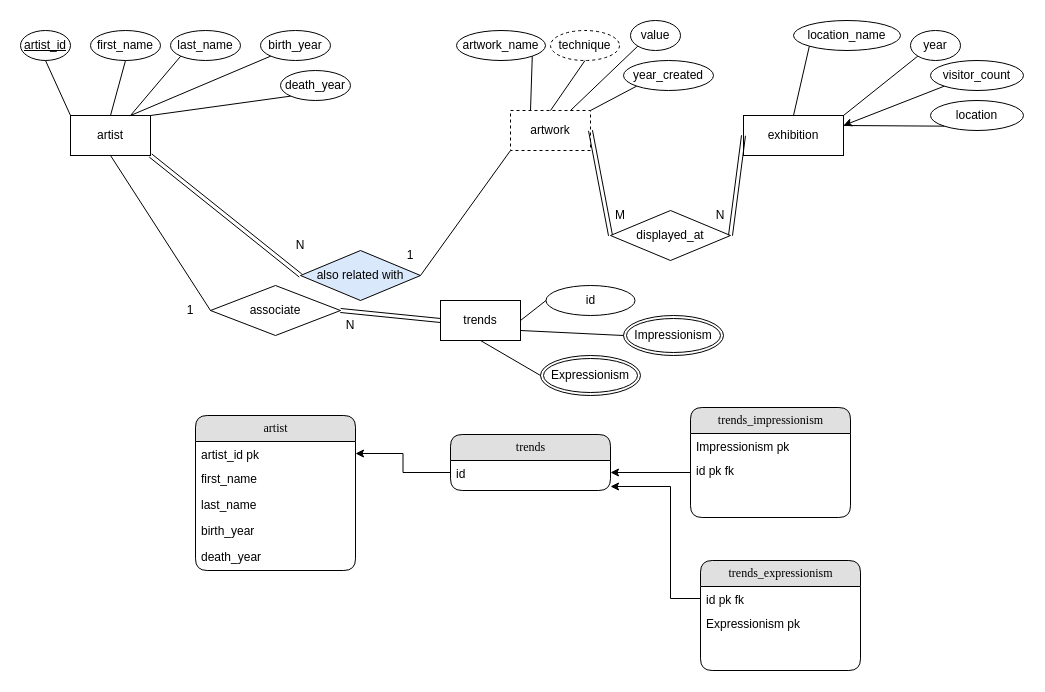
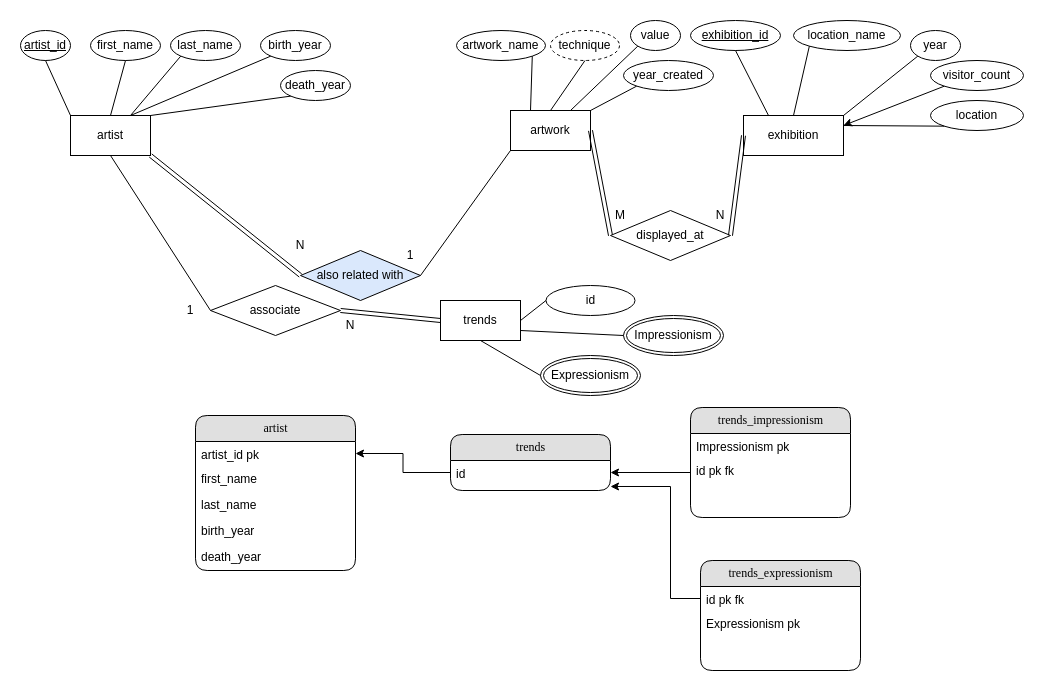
  <mxCell id="0" />
  <mxCell id="1" parent="0" />
  <mxCell id="2" value="trends" style="swimlane;html=1;fontStyle=0;childLayout=stackLayout;horizontal=1;startSize=26;fillColor=#e0e0e0;horizontalStack=0;resizeParent=1;resizeLast=0;collapsible=1;marginBottom=0;swimlaneFillColor=#ffffff;align=center;rounded=1;shadow=0;comic=0;labelBackgroundColor=none;strokeWidth=1;fontFamily=Verdana;fontSize=12" parent="1" vertex="1"><mxGeometry x="450" y="434" width="160" height="56" as="geometry" /></mxCell>
  <mxCell id="3" value="id" style="text;html=1;strokeColor=none;fillColor=none;spacingLeft=4;spacingRight=4;whiteSpace=wrap;overflow=hidden;rotatable=0;points=[[0,0.5],[1,0.5]];portConstraint=eastwest;" parent="2" vertex="1"><mxGeometry y="26" width="160" height="24" as="geometry" /></mxCell>
  <mxCell id="4" style="edgeStyle=none;curved=1;rounded=0;orthogonalLoop=1;jettySize=auto;html=1;entryX=0;entryY=0.5;entryDx=0;entryDy=0;fontSize=12;startSize=8;endSize=8;" parent="2" source="3" target="3" edge="1"><mxGeometry relative="1" as="geometry" /></mxCell>
  <mxCell id="5" value="artist" style="swimlane;html=1;fontStyle=0;childLayout=stackLayout;horizontal=1;startSize=26;fillColor=#e0e0e0;horizontalStack=0;resizeParent=1;resizeLast=0;collapsible=1;marginBottom=0;swimlaneFillColor=#ffffff;align=center;rounded=1;shadow=0;comic=0;labelBackgroundColor=none;strokeWidth=1;fontFamily=Verdana;fontSize=12" parent="1" vertex="1"><mxGeometry x="195" y="415" width="160" height="155" as="geometry" /></mxCell>
  <mxCell id="6" value="artist_id pk" style="text;html=1;strokeColor=none;fillColor=none;spacingLeft=4;spacingRight=4;whiteSpace=wrap;overflow=hidden;rotatable=0;points=[[0,0.5],[1,0.5]];portConstraint=eastwest;" parent="5" vertex="1"><mxGeometry y="26" width="160" height="24" as="geometry" /></mxCell>
  <mxCell id="7" value="first_name" style="text;html=1;strokeColor=none;fillColor=none;spacingLeft=4;spacingRight=4;whiteSpace=wrap;overflow=hidden;rotatable=0;points=[[0,0.5],[1,0.5]];portConstraint=eastwest;" parent="5" vertex="1"><mxGeometry y="50" width="160" height="26" as="geometry" /></mxCell>
  <mxCell id="8" value="last_name" style="text;html=1;strokeColor=none;fillColor=none;spacingLeft=4;spacingRight=4;whiteSpace=wrap;overflow=hidden;rotatable=0;points=[[0,0.5],[1,0.5]];portConstraint=eastwest;" parent="5" vertex="1"><mxGeometry y="76" width="160" height="26" as="geometry" /></mxCell>
  <mxCell id="9" value="birth_year" style="text;html=1;strokeColor=none;fillColor=none;spacingLeft=4;spacingRight=4;whiteSpace=wrap;overflow=hidden;rotatable=0;points=[[0,0.5],[1,0.5]];portConstraint=eastwest;" vertex="1" parent="5"><mxGeometry y="102" width="160" height="26" as="geometry" /></mxCell>
  <mxCell id="10" value="death_year" style="text;html=1;strokeColor=none;fillColor=none;spacingLeft=4;spacingRight=4;whiteSpace=wrap;overflow=hidden;rotatable=0;points=[[0,0.5],[1,0.5]];portConstraint=eastwest;" vertex="1" parent="5"><mxGeometry y="128" width="160" height="26" as="geometry" /></mxCell>
  <mxCell id="11" value="artist" style="rounded=0;whiteSpace=wrap;html=1;" vertex="1" parent="1"><mxGeometry x="70" y="115" width="80" height="40" as="geometry" /></mxCell>
- <mxCell id="12" value="artwork" style="rounded=0;whiteSpace=wrap;html=1;dashed=1;" vertex="1" parent="1"><mxGeometry x="510" y="110" width="80" height="40" as="geometry" /></mxCell>
+ <mxCell id="12" value="artwork" style="rounded=0;whiteSpace=wrap;html=1;" vertex="1" parent="1"><mxGeometry x="510" y="110" width="80" height="40" as="geometry" /></mxCell>
  <mxCell id="13" value="exhibition" style="rounded=0;whiteSpace=wrap;html=1;" vertex="1" parent="1"><mxGeometry x="743" y="115" width="100" height="40" as="geometry" /></mxCell>
  <mxCell id="14" value="first_name" style="ellipse;whiteSpace=wrap;html=1;" vertex="1" parent="1"><mxGeometry x="90" y="30" width="70" height="30" as="geometry" /></mxCell>
  <mxCell id="15" value="last_name" style="ellipse;whiteSpace=wrap;html=1;" vertex="1" parent="1"><mxGeometry x="170" y="30" width="70" height="30" as="geometry" /></mxCell>
  <mxCell id="16" value="&lt;u&gt;artist_id&lt;/u&gt;" style="ellipse;whiteSpace=wrap;html=1;" vertex="1" parent="1"><mxGeometry x="20" y="30" width="50" height="30" as="geometry" /></mxCell>
  <mxCell id="17" value="" style="endArrow=none;html=1;rounded=0;entryX=0.5;entryY=0;entryDx=0;entryDy=0;exitX=0.5;exitY=1;exitDx=0;exitDy=0;" edge="1" parent="1" source="14" target="11"><mxGeometry width="50" height="50" relative="1" as="geometry"><mxPoint x="350" y="50" as="sourcePoint" /><mxPoint x="570" y="290" as="targetPoint" /></mxGeometry></mxCell>
  <mxCell id="18" value="" style="endArrow=none;html=1;rounded=0;exitX=0;exitY=1;exitDx=0;exitDy=0;entryX=0.75;entryY=0;entryDx=0;entryDy=0;" edge="1" parent="1" source="15" target="11"><mxGeometry width="50" height="50" relative="1" as="geometry"><mxPoint x="350" y="30" as="sourcePoint" /><mxPoint x="330" y="50" as="targetPoint" /></mxGeometry></mxCell>
  <mxCell id="19" value="" style="endArrow=none;html=1;rounded=0;exitX=0;exitY=0;exitDx=0;exitDy=0;entryX=0.5;entryY=1;entryDx=0;entryDy=0;" edge="1" parent="1" source="11" target="16"><mxGeometry width="50" height="50" relative="1" as="geometry"><mxPoint x="320" y="110" as="sourcePoint" /><mxPoint x="330" y="60" as="targetPoint" /></mxGeometry></mxCell>
  <mxCell id="20" value="technique" style="ellipse;whiteSpace=wrap;html=1;dashed=1;" vertex="1" parent="1"><mxGeometry x="550" y="30" width="69" height="30" as="geometry" /></mxCell>
  <mxCell id="21" value="" style="endArrow=none;html=1;rounded=0;exitX=0.5;exitY=0;exitDx=0;exitDy=0;entryX=0.5;entryY=1;entryDx=0;entryDy=0;" edge="1" parent="1" source="12" target="20"><mxGeometry width="50" height="50" relative="1" as="geometry"><mxPoint x="579" y="115" as="sourcePoint" /><mxPoint x="589" y="65" as="targetPoint" /></mxGeometry></mxCell>
+ <mxCell id="22" value="&lt;u&gt;exhibition_id&lt;/u&gt;" style="ellipse;whiteSpace=wrap;html=1;" vertex="1" parent="1"><mxGeometry x="690" y="20" width="90" height="30" as="geometry" /></mxCell>
  <mxCell id="23" value="location_name" style="ellipse;whiteSpace=wrap;html=1;" vertex="1" parent="1"><mxGeometry x="793" y="20" width="107" height="30" as="geometry" /></mxCell>
  <mxCell id="24" value="" style="endArrow=none;html=1;rounded=0;entryX=0.5;entryY=0;entryDx=0;entryDy=0;exitX=0;exitY=1;exitDx=0;exitDy=0;" edge="1" parent="1" source="23" target="13"><mxGeometry width="50" height="50" relative="1" as="geometry"><mxPoint x="800" y="40" as="sourcePoint" /><mxPoint x="789" y="155" as="targetPoint" /></mxGeometry></mxCell>
+ <mxCell id="25" value="" style="endArrow=none;html=1;rounded=0;exitX=0.5;exitY=1;exitDx=0;exitDy=0;entryX=0.25;entryY=0;entryDx=0;entryDy=0;" edge="1" parent="1" source="22" target="13"><mxGeometry width="50" height="50" relative="1" as="geometry"><mxPoint x="759" y="205" as="sourcePoint" /><mxPoint x="769" y="155" as="targetPoint" /></mxGeometry></mxCell>
  <mxCell id="26" value="artwork_name" style="ellipse;whiteSpace=wrap;html=1;" vertex="1" parent="1"><mxGeometry x="456" y="30" width="89" height="30" as="geometry" /></mxCell>
  <mxCell id="27" value="value" style="ellipse;whiteSpace=wrap;html=1;" vertex="1" parent="1"><mxGeometry x="630" y="20" width="50" height="30" as="geometry" /></mxCell>
  <mxCell id="28" value="" style="endArrow=none;html=1;rounded=0;exitX=0;exitY=1;exitDx=0;exitDy=0;entryX=0.75;entryY=0;entryDx=0;entryDy=0;" edge="1" parent="1" source="27" target="12"><mxGeometry width="50" height="50" relative="1" as="geometry"><mxPoint x="569" y="215" as="sourcePoint" /><mxPoint x="589" y="155" as="targetPoint" /></mxGeometry></mxCell>
  <mxCell id="29" value="" style="endArrow=none;html=1;rounded=0;exitX=1;exitY=1;exitDx=0;exitDy=0;entryX=0.25;entryY=0;entryDx=0;entryDy=0;" edge="1" parent="1" source="26" target="12"><mxGeometry width="50" height="50" relative="1" as="geometry"><mxPoint x="559" y="205" as="sourcePoint" /><mxPoint x="569" y="155" as="targetPoint" /></mxGeometry></mxCell>
  <mxCell id="30" value="year" style="ellipse;whiteSpace=wrap;html=1;" vertex="1" parent="1"><mxGeometry x="910" y="30" width="50" height="30" as="geometry" /></mxCell>
  <mxCell id="31" value="" style="endArrow=none;html=1;rounded=0;entryX=1;entryY=0;entryDx=0;entryDy=0;exitX=0;exitY=1;exitDx=0;exitDy=0;" edge="1" parent="1" source="30" target="13"><mxGeometry width="50" height="50" relative="1" as="geometry"><mxPoint x="949" y="65" as="sourcePoint" /><mxPoint x="910" y="140" as="targetPoint" /></mxGeometry></mxCell>
  <mxCell id="32" value="" style="endArrow=none;html=1;rounded=0;exitX=1;exitY=0.5;exitDx=0;exitDy=0;entryX=0;entryY=0.5;entryDx=0;entryDy=0;shape=link;" edge="1" parent="1" source="12" target="33"><mxGeometry width="50" height="50" relative="1" as="geometry"><mxPoint x="370.002" y="129.997" as="sourcePoint" /><mxPoint x="480" y="220" as="targetPoint" /></mxGeometry></mxCell>
  <mxCell id="33" value="displayed_at" style="rhombus;whiteSpace=wrap;html=1;" vertex="1" parent="1"><mxGeometry x="610" y="210" width="120" height="50" as="geometry" /></mxCell>
  <mxCell id="34" value="" style="endArrow=none;html=1;rounded=0;exitX=1;exitY=0.5;exitDx=0;exitDy=0;entryX=0;entryY=0.5;entryDx=0;entryDy=0;shape=link;" edge="1" parent="1" source="33" target="13"><mxGeometry width="50" height="50" relative="1" as="geometry"><mxPoint x="510.002" y="169.997" as="sourcePoint" /><mxPoint x="550.001" y="209.999" as="targetPoint" /></mxGeometry></mxCell>
  <mxCell id="35" value="M" style="text;html=1;strokeColor=none;fillColor=none;align=center;verticalAlign=middle;whiteSpace=wrap;rounded=0;" vertex="1" parent="1"><mxGeometry x="610" y="200" width="20" height="30" as="geometry" /></mxCell>
  <mxCell id="36" value="N" style="text;html=1;strokeColor=none;fillColor=none;align=center;verticalAlign=middle;whiteSpace=wrap;rounded=0;" vertex="1" parent="1"><mxGeometry x="710" y="200" width="20" height="30" as="geometry" /></mxCell>
  <mxCell id="37" value="birth_year" style="ellipse;whiteSpace=wrap;html=1;" vertex="1" parent="1"><mxGeometry x="260" y="30" width="70" height="30" as="geometry" /></mxCell>
  <mxCell id="38" value="" style="endArrow=none;html=1;rounded=0;exitX=0;exitY=1;exitDx=0;exitDy=0;entryX=0.75;entryY=0;entryDx=0;entryDy=0;" edge="1" parent="1" source="37" target="11"><mxGeometry width="50" height="50" relative="1" as="geometry"><mxPoint x="430" y="20" as="sourcePoint" /><mxPoint x="430" y="100" as="targetPoint" /></mxGeometry></mxCell>
  <mxCell id="39" value="death_year" style="ellipse;whiteSpace=wrap;html=1;" vertex="1" parent="1"><mxGeometry x="280" y="70" width="70" height="30" as="geometry" /></mxCell>
  <mxCell id="40" value="" style="endArrow=none;html=1;rounded=0;exitX=0;exitY=1;exitDx=0;exitDy=0;entryX=1;entryY=0;entryDx=0;entryDy=0;" edge="1" parent="1" source="39" target="11"><mxGeometry width="50" height="50" relative="1" as="geometry"><mxPoint x="450" y="60" as="sourcePoint" /><mxPoint x="120" y="180" as="targetPoint" /></mxGeometry></mxCell>
  <mxCell id="41" value="year_created" style="ellipse;whiteSpace=wrap;html=1;" vertex="1" parent="1"><mxGeometry x="623" y="60" width="90" height="30" as="geometry" /></mxCell>
  <mxCell id="42" value="" style="endArrow=none;html=1;rounded=0;exitX=0;exitY=1;exitDx=0;exitDy=0;entryX=1;entryY=0;entryDx=0;entryDy=0;" edge="1" parent="1" source="41" target="12"><mxGeometry width="50" height="50" relative="1" as="geometry"><mxPoint x="599" y="260" as="sourcePoint" /><mxPoint x="600" y="155" as="targetPoint" /></mxGeometry></mxCell>
  <mxCell id="43" value="visitor_count" style="ellipse;whiteSpace=wrap;html=1;" vertex="1" parent="1"><mxGeometry x="930" y="60" width="93" height="30" as="geometry" /></mxCell>
  <mxCell id="44" value="" style="endArrow=classic;html=1;rounded=0;entryX=1;entryY=0.25;entryDx=0;entryDy=0;exitX=0;exitY=1;exitDx=0;exitDy=0;" edge="1" parent="1" source="43" target="13"><mxGeometry width="50" height="50" relative="1" as="geometry"><mxPoint x="1006" y="100" as="sourcePoint" /><mxPoint x="900" y="150" as="targetPoint" /></mxGeometry></mxCell>
  <mxCell id="45" value="location" style="ellipse;whiteSpace=wrap;html=1;" vertex="1" parent="1"><mxGeometry x="930" y="100" width="93" height="30" as="geometry" /></mxCell>
  <mxCell id="46" value="" style="endArrow=none;html=1;rounded=0;entryX=1;entryY=0.25;entryDx=0;entryDy=0;exitX=0;exitY=1;exitDx=0;exitDy=0;" edge="1" parent="1" source="45" target="13"><mxGeometry width="50" height="50" relative="1" as="geometry"><mxPoint x="1016" y="160" as="sourcePoint" /><mxPoint x="853" y="185" as="targetPoint" /></mxGeometry></mxCell>
  <mxCell id="47" value="" style="endArrow=none;html=1;rounded=0;exitX=1;exitY=1;exitDx=0;exitDy=0;entryX=0;entryY=0.5;entryDx=0;entryDy=0;shape=link;" edge="1" parent="1" source="11" target="48"><mxGeometry width="50" height="50" relative="1" as="geometry"><mxPoint x="150" y="195" as="sourcePoint" /><mxPoint x="170" y="290" as="targetPoint" /></mxGeometry></mxCell>
  <mxCell id="48" value="also related with" style="rhombus;whiteSpace=wrap;html=1;fillColor=#dae8fc;" vertex="1" parent="1"><mxGeometry x="300" y="250" width="120" height="50" as="geometry" /></mxCell>
  <mxCell id="49" value="1" style="text;html=1;strokeColor=none;fillColor=none;align=center;verticalAlign=middle;whiteSpace=wrap;rounded=0;" vertex="1" parent="1"><mxGeometry x="400" y="240" width="20" height="30" as="geometry" /></mxCell>
  <mxCell id="50" value="N" style="text;html=1;strokeColor=none;fillColor=none;align=center;verticalAlign=middle;whiteSpace=wrap;rounded=0;" vertex="1" parent="1"><mxGeometry x="290" y="230" width="20" height="30" as="geometry" /></mxCell>
  <mxCell id="51" value="" style="endArrow=none;html=1;rounded=0;exitX=1;exitY=0.5;exitDx=0;exitDy=0;entryX=0;entryY=1;entryDx=0;entryDy=0;" edge="1" parent="1" source="48" target="12"><mxGeometry width="50" height="50" relative="1" as="geometry"><mxPoint x="425.5" y="250" as="sourcePoint" /><mxPoint x="575.5" y="295" as="targetPoint" /></mxGeometry></mxCell>
  <mxCell id="52" value="" style="endArrow=none;html=1;rounded=0;entryX=1;entryY=0.5;entryDx=0;entryDy=0;shape=link;exitX=0;exitY=0.5;exitDx=0;exitDy=0;" edge="1" parent="1" source="57" target="53"><mxGeometry width="50" height="50" relative="1" as="geometry"><mxPoint x="590" y="320" as="sourcePoint" /><mxPoint x="130" y="400" as="targetPoint" /></mxGeometry></mxCell>
  <mxCell id="53" value="associate" style="rhombus;whiteSpace=wrap;html=1;" vertex="1" parent="1"><mxGeometry x="210" y="285" width="130" height="50" as="geometry" /></mxCell>
  <mxCell id="54" value="" style="endArrow=none;html=1;rounded=0;entryX=0.5;entryY=1;entryDx=0;entryDy=0;exitX=0;exitY=0.5;exitDx=0;exitDy=0;" edge="1" parent="1" source="53" target="11"><mxGeometry width="50" height="50" relative="1" as="geometry"><mxPoint x="240" y="310" as="sourcePoint" /><mxPoint x="470" y="260" as="targetPoint" /></mxGeometry></mxCell>
  <mxCell id="55" value="Impressionism" style="ellipse;shape=doubleEllipse;margin=3;whiteSpace=wrap;html=1;align=center;" vertex="1" parent="1"><mxGeometry x="623" y="315" width="100" height="40" as="geometry" /></mxCell>
  <mxCell id="56" value="Expressionism" style="ellipse;shape=doubleEllipse;margin=3;whiteSpace=wrap;html=1;align=center;" vertex="1" parent="1"><mxGeometry x="540" y="355" width="100" height="40" as="geometry" /></mxCell>
  <mxCell id="57" value="trends" style="rounded=0;whiteSpace=wrap;html=1;" vertex="1" parent="1"><mxGeometry x="440" y="300" width="80" height="40" as="geometry" /></mxCell>
  <mxCell id="58" value="" style="endArrow=none;html=1;rounded=0;exitX=0;exitY=0.5;exitDx=0;exitDy=0;entryX=0.5;entryY=1;entryDx=0;entryDy=0;" edge="1" parent="1" source="56" target="57"><mxGeometry width="50" height="50" relative="1" as="geometry"><mxPoint x="545" y="465" as="sourcePoint" /><mxPoint x="635" y="340" as="targetPoint" /></mxGeometry></mxCell>
  <mxCell id="59" value="" style="endArrow=none;html=1;rounded=0;exitX=0;exitY=0.5;exitDx=0;exitDy=0;entryX=1;entryY=0.75;entryDx=0;entryDy=0;" edge="1" parent="1" source="55" target="57"><mxGeometry width="50" height="50" relative="1" as="geometry"><mxPoint x="591" y="405" as="sourcePoint" /><mxPoint x="670" y="340" as="targetPoint" /></mxGeometry></mxCell>
  <mxCell id="60" value="id" style="ellipse;whiteSpace=wrap;html=1;" vertex="1" parent="1"><mxGeometry x="545.5" y="285" width="89" height="30" as="geometry" /></mxCell>
  <mxCell id="61" value="" style="endArrow=none;html=1;rounded=0;exitX=0;exitY=0.5;exitDx=0;exitDy=0;entryX=1;entryY=0.5;entryDx=0;entryDy=0;" edge="1" parent="1" source="60" target="57"><mxGeometry width="50" height="50" relative="1" as="geometry"><mxPoint x="886" y="500" as="sourcePoint" /><mxPoint x="670" y="395" as="targetPoint" /></mxGeometry></mxCell>
  <mxCell id="62" value="1" style="text;html=1;strokeColor=none;fillColor=none;align=center;verticalAlign=middle;whiteSpace=wrap;rounded=0;" vertex="1" parent="1"><mxGeometry x="180" y="295" width="20" height="30" as="geometry" /></mxCell>
  <mxCell id="63" value="N" style="text;html=1;strokeColor=none;fillColor=none;align=center;verticalAlign=middle;whiteSpace=wrap;rounded=0;" vertex="1" parent="1"><mxGeometry x="340" y="310" width="20" height="30" as="geometry" /></mxCell>
  <mxCell id="64" value="trends_impressionism" style="swimlane;html=1;fontStyle=0;childLayout=stackLayout;horizontal=1;startSize=26;fillColor=#e0e0e0;horizontalStack=0;resizeParent=1;resizeLast=0;collapsible=1;marginBottom=0;swimlaneFillColor=#ffffff;align=center;rounded=1;shadow=0;comic=0;labelBackgroundColor=none;strokeWidth=1;fontFamily=Verdana;fontSize=12" vertex="1" parent="1"><mxGeometry x="690" y="407" width="160" height="110" as="geometry" /></mxCell>
  <mxCell id="65" value="Impressionism pk" style="text;html=1;strokeColor=none;fillColor=none;spacingLeft=4;spacingRight=4;whiteSpace=wrap;overflow=hidden;rotatable=0;points=[[0,0.5],[1,0.5]];portConstraint=eastwest;" vertex="1" parent="64"><mxGeometry y="26" width="160" height="24" as="geometry" /></mxCell>
  <mxCell id="66" value="id pk fk" style="text;html=1;strokeColor=none;fillColor=none;spacingLeft=4;spacingRight=4;whiteSpace=wrap;overflow=hidden;rotatable=0;points=[[0,0.5],[1,0.5]];portConstraint=eastwest;" vertex="1" parent="64"><mxGeometry y="50" width="160" height="20" as="geometry" /></mxCell>
  <mxCell id="67" style="edgeStyle=none;curved=1;rounded=0;orthogonalLoop=1;jettySize=auto;html=1;entryX=0;entryY=0.5;entryDx=0;entryDy=0;fontSize=12;startSize=8;endSize=8;" edge="1" parent="64" source="66" target="66"><mxGeometry relative="1" as="geometry" /></mxCell>
  <mxCell id="68" style="edgeStyle=orthogonalEdgeStyle;rounded=0;orthogonalLoop=1;jettySize=auto;html=1;exitX=0;exitY=0.5;exitDx=0;exitDy=0;entryX=1;entryY=0.5;entryDx=0;entryDy=0;" edge="1" parent="1" source="66" target="3"><mxGeometry relative="1" as="geometry"><Array as="points"><mxPoint x="690" y="472" /></Array></mxGeometry></mxCell>
  <mxCell id="69" style="edgeStyle=orthogonalEdgeStyle;rounded=0;orthogonalLoop=1;jettySize=auto;html=1;exitX=0;exitY=0.5;exitDx=0;exitDy=0;entryX=1;entryY=0.5;entryDx=0;entryDy=0;" edge="1" parent="1" source="3" target="6"><mxGeometry relative="1" as="geometry"><mxPoint x="430" y="497" as="sourcePoint" /></mxGeometry></mxCell>
  <mxCell id="70" value="trends_expressionism" style="swimlane;html=1;fontStyle=0;childLayout=stackLayout;horizontal=1;startSize=26;fillColor=#e0e0e0;horizontalStack=0;resizeParent=1;resizeLast=0;collapsible=1;marginBottom=0;swimlaneFillColor=#ffffff;align=center;rounded=1;shadow=0;comic=0;labelBackgroundColor=none;strokeWidth=1;fontFamily=Verdana;fontSize=12" vertex="1" parent="1"><mxGeometry x="700" y="560" width="160" height="110" as="geometry" /></mxCell>
  <mxCell id="71" value="id pk fk" style="text;html=1;strokeColor=none;fillColor=none;spacingLeft=4;spacingRight=4;whiteSpace=wrap;overflow=hidden;rotatable=0;points=[[0,0.5],[1,0.5]];portConstraint=eastwest;" vertex="1" parent="70"><mxGeometry y="26" width="160" height="24" as="geometry" /></mxCell>
  <mxCell id="72" value="Expressionism pk" style="text;html=1;strokeColor=none;fillColor=none;spacingLeft=4;spacingRight=4;whiteSpace=wrap;overflow=hidden;rotatable=0;points=[[0,0.5],[1,0.5]];portConstraint=eastwest;" vertex="1" parent="70"><mxGeometry y="50" width="160" height="30" as="geometry" /></mxCell>
  <mxCell id="73" style="edgeStyle=none;curved=1;rounded=0;orthogonalLoop=1;jettySize=auto;html=1;entryX=0;entryY=0.5;entryDx=0;entryDy=0;fontSize=12;startSize=8;endSize=8;" edge="1" parent="70" source="71" target="71"><mxGeometry relative="1" as="geometry" /></mxCell>
  <mxCell id="74" style="edgeStyle=orthogonalEdgeStyle;rounded=0;orthogonalLoop=1;jettySize=auto;html=1;entryX=1;entryY=1.083;entryDx=0;entryDy=0;entryPerimeter=0;" edge="1" parent="1" source="71" target="3"><mxGeometry relative="1" as="geometry"><Array as="points"><mxPoint x="670" y="598" /><mxPoint x="670" y="486" /></Array></mxGeometry></mxCell>
